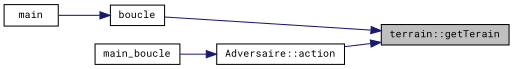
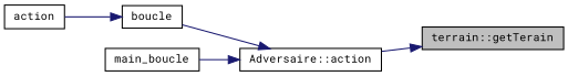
  digraph {
    fontname="Roboto Mono"
    rankdir=RL
    node [color=black fillcolor=white fontname="Roboto Mono" fontsize=10 shape=record style=filled]
    edge [color=midnightblue dir=back fontname="Roboto Mono" fontsize=10 labelfontname=Helvetica labelfontsize=10 style=solid]
    n1 [fillcolor=grey75 fontcolor=black height=0.2 label="terrain::getTerain" width=0.4]
    n2 [height=0.2 label="Adversaire::action" width=0.4]
    n3 [height=0.2 label=boucle width=0.4]
    n4 [height=0.2 label=main_boucle width=0.4]
-   n5 [height=0.2 label=main width=0.4]
+   n5 [height=0.2 label=action width=0.4]
    n1 -> n2
-   n1 -> n3
+   n2 -> n3
    n2 -> n4
    n3 -> n5
  }
